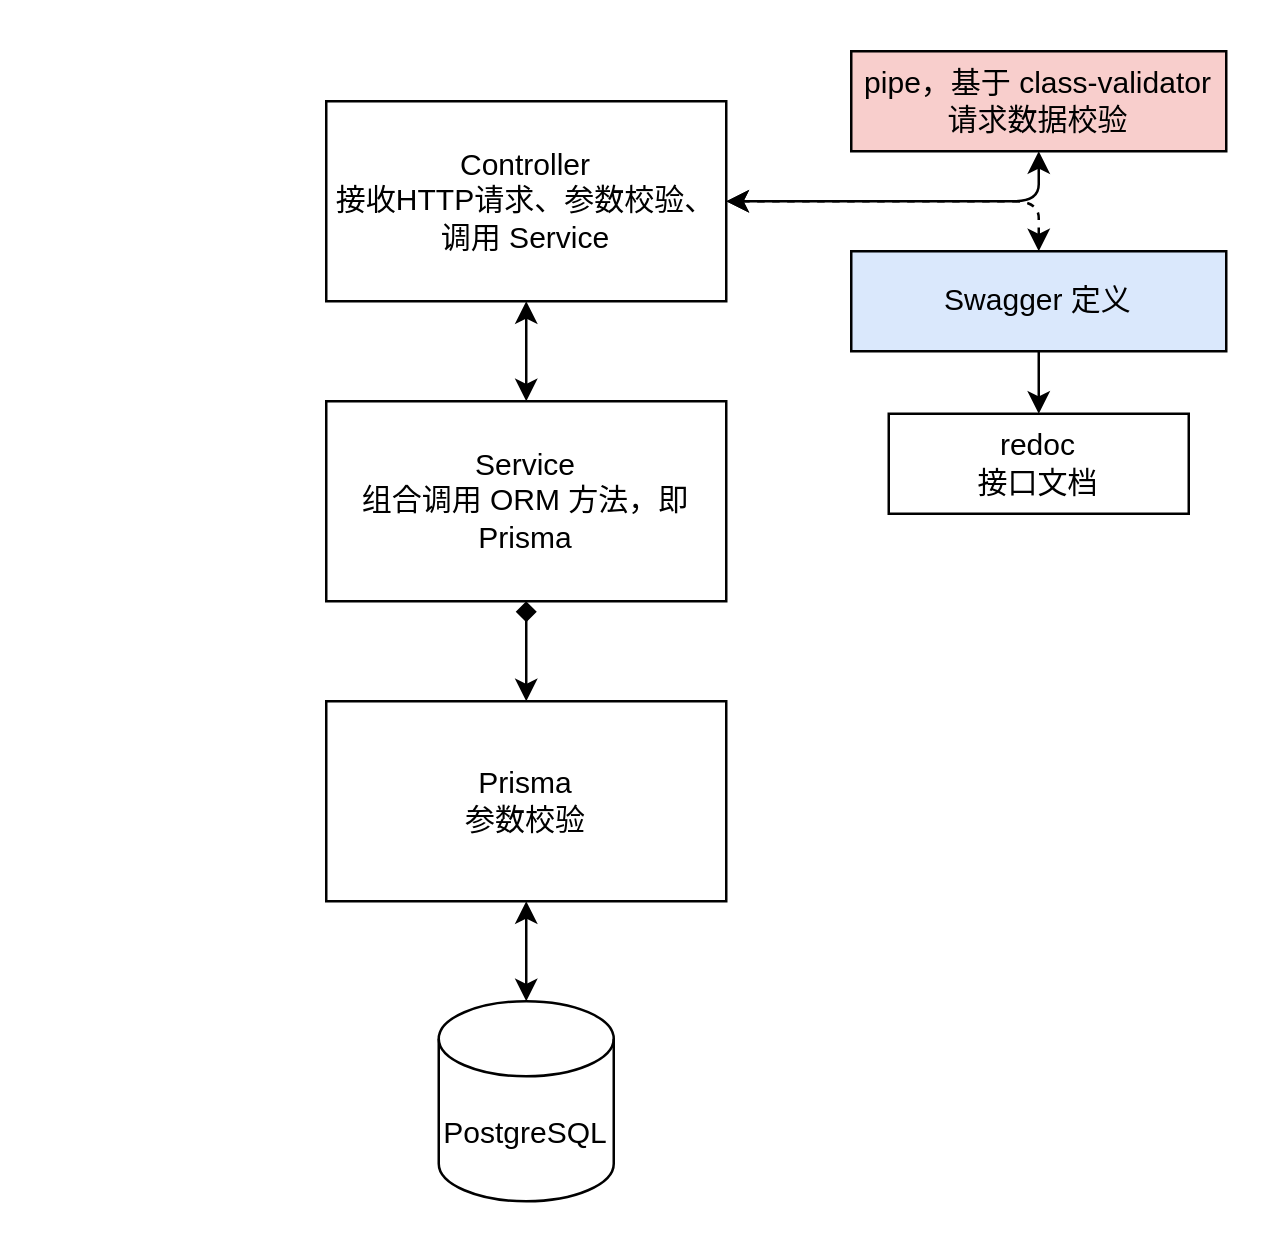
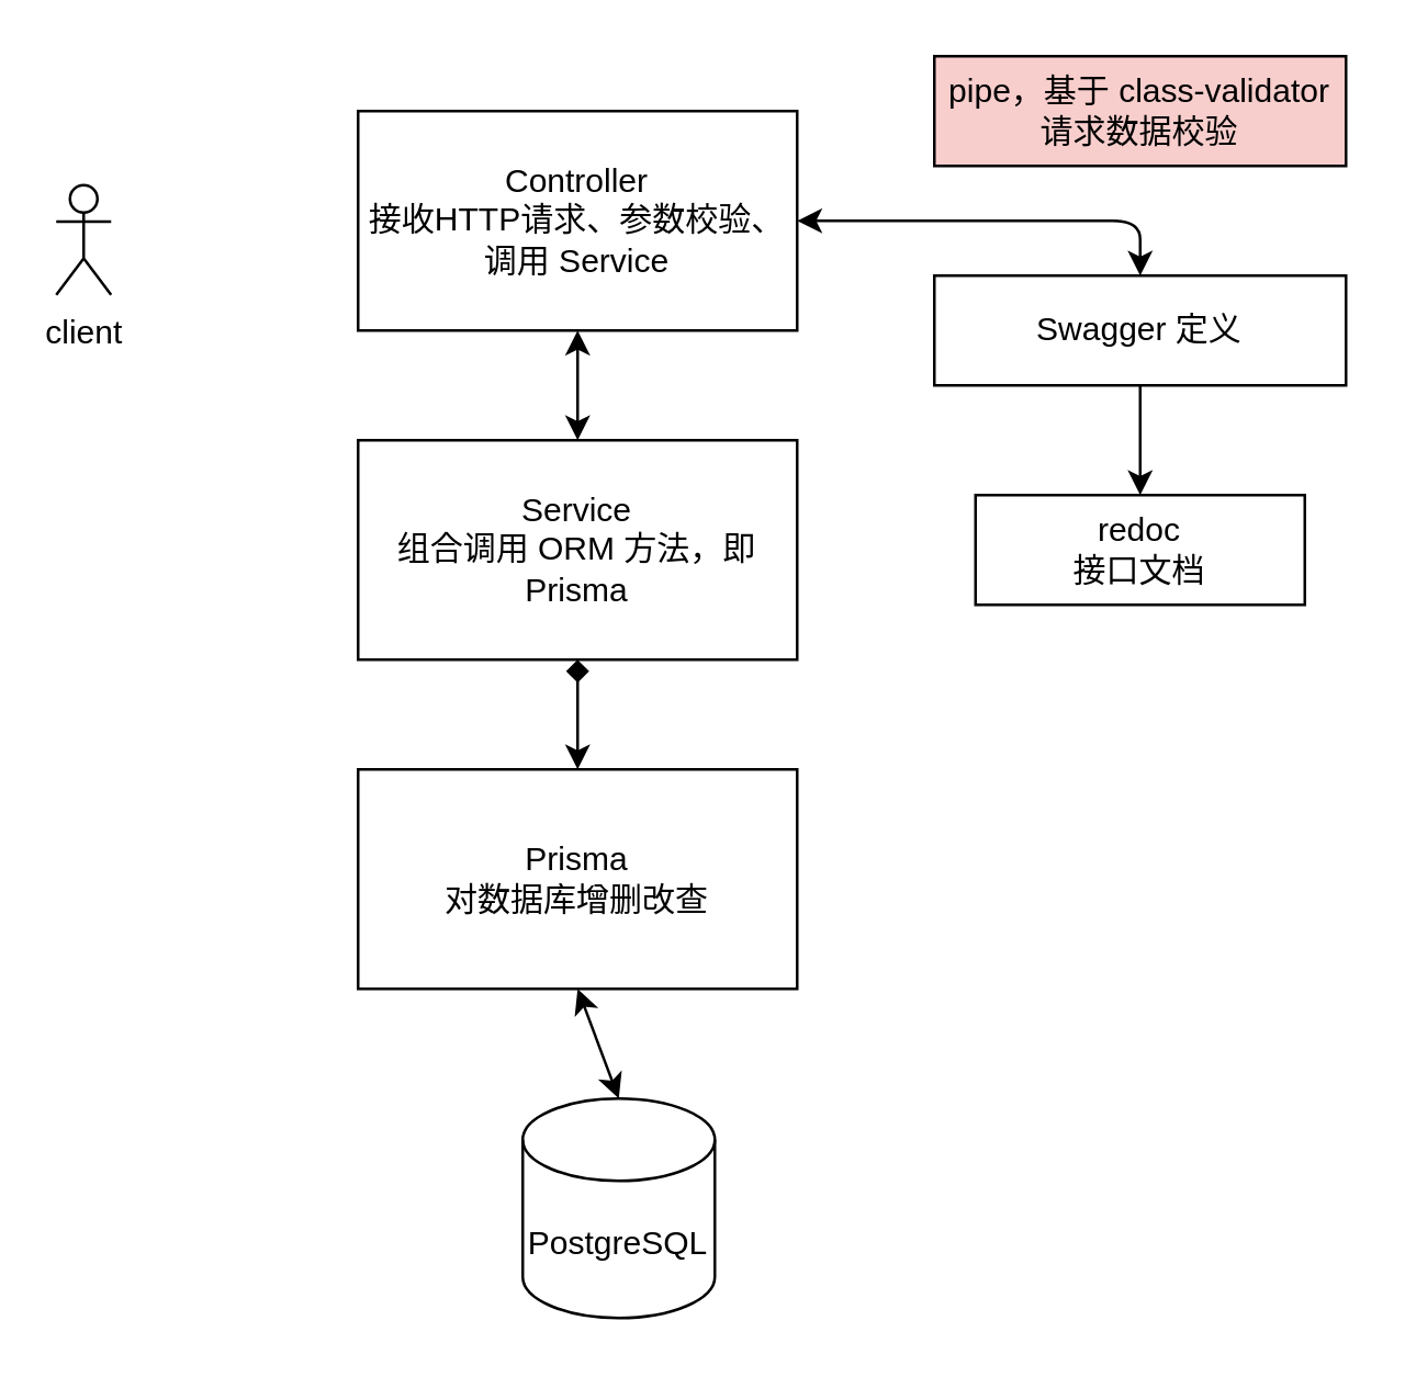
  <mxCell id="0" />
  <mxCell id="1" parent="0" />
  <mxCell id="2" value="Controller&lt;br&gt;接收HTTP请求、参数校验、调用 Service" style="rounded=0;whiteSpace=wrap;html=1;" parent="1" vertex="1"><mxGeometry x="130" y="40" width="160" height="80" as="geometry" /></mxCell>
  <mxCell id="3" value="Service&lt;br&gt;组合调用 ORM 方法，即 Prisma" style="rounded=0;whiteSpace=wrap;html=1;" parent="1" vertex="1"><mxGeometry x="130" y="160" width="160" height="80" as="geometry" /></mxCell>
- <mxCell id="4" value="Prisma&lt;br&gt;参数校验" style="rounded=0;whiteSpace=wrap;html=1;" parent="1" vertex="1"><mxGeometry x="130" y="280" width="160" height="80" as="geometry" /></mxCell>
+ <mxCell id="4" value="Prisma&lt;br&gt;对数据库增删改查" style="rounded=0;whiteSpace=wrap;html=1;" parent="1" vertex="1"><mxGeometry x="130" y="280" width="160" height="80" as="geometry" /></mxCell>
  <mxCell id="5" value="pipe，基于 class-validator&lt;br&gt;请求数据校验" style="rounded=0;whiteSpace=wrap;html=1;fillColor=#f8cecc;" parent="1" vertex="1"><mxGeometry x="340" y="20" width="150" height="40" as="geometry" /></mxCell>
- <mxCell id="6" value="Swagger 定义" style="rounded=0;whiteSpace=wrap;html=1;fillColor=#dae8fc;" parent="1" vertex="1"><mxGeometry x="340" y="100" width="150" height="40" as="geometry" /></mxCell>
- <mxCell id="7" value="PostgreSQL" style="shape=cylinder3;whiteSpace=wrap;html=1;boundedLbl=1;backgroundOutline=1;size=15;" parent="1" vertex="1"><mxGeometry x="175" y="400" width="70" height="80" as="geometry" /></mxCell>
+ <mxCell id="6" value="Swagger 定义" style="rounded=0;whiteSpace=wrap;html=1;" parent="1" vertex="1"><mxGeometry x="340" y="100" width="150" height="40" as="geometry" /></mxCell>
+ <mxCell id="7" value="PostgreSQL" style="shape=cylinder3;whiteSpace=wrap;html=1;boundedLbl=1;backgroundOutline=1;size=15;" parent="1" vertex="1"><mxGeometry x="190" y="400" width="70" height="80" as="geometry" /></mxCell>
  <mxCell id="8" value="" style="endArrow=classic;startArrow=classic;html=1;exitX=0.5;exitY=0;exitDx=0;exitDy=0;exitPerimeter=0;entryX=0.5;entryY=1;entryDx=0;entryDy=0;" parent="1" source="7" target="4" edge="1"><mxGeometry width="50" height="50" relative="1" as="geometry"><mxPoint x="280" y="380" as="sourcePoint" /><mxPoint x="330" y="330" as="targetPoint" /></mxGeometry></mxCell>
  <mxCell id="9" value="" style="endArrow=diamond;startArrow=classic;html=1;exitX=0.5;exitY=0;exitDx=0;exitDy=0;entryX=0.5;entryY=1;entryDx=0;entryDy=0;" parent="1" source="4" target="3" edge="1"><mxGeometry width="50" height="50" relative="1" as="geometry"><mxPoint x="220" y="410" as="sourcePoint" /><mxPoint x="220" y="370" as="targetPoint" /></mxGeometry></mxCell>
  <mxCell id="10" value="" style="endArrow=classic;startArrow=classic;html=1;entryX=0.5;entryY=1;entryDx=0;entryDy=0;" parent="1" target="2" edge="1"><mxGeometry width="50" height="50" relative="1" as="geometry"><mxPoint x="210" y="160" as="sourcePoint" /><mxPoint x="230" y="380" as="targetPoint" /></mxGeometry></mxCell>
- <mxCell id="11" value="redoc&lt;br&gt;接口文档" style="rounded=0;whiteSpace=wrap;html=1;" parent="1" vertex="1"><mxGeometry x="355" y="165" width="120" height="40" as="geometry" /></mxCell>
- <mxCell id="12" value="" style="endArrow=classic;startArrow=classic;html=1;exitX=0.5;exitY=1;exitDx=0;exitDy=0;entryX=1;entryY=0.5;entryDx=0;entryDy=0;" parent="1" source="5" target="2" edge="1"><mxGeometry width="50" height="50" relative="1" as="geometry"><mxPoint x="240" y="430" as="sourcePoint" /><mxPoint x="240" y="390" as="targetPoint" /><Array as="points"><mxPoint x="415" y="80" /></Array></mxGeometry></mxCell>
- <mxCell id="13" value="" style="endArrow=classic;startArrow=classic;html=1;exitX=1;exitY=0.5;exitDx=0;exitDy=0;entryX=0.5;entryY=0;entryDx=0;entryDy=0;dashed=1;" parent="1" source="2" target="6" edge="1"><mxGeometry width="50" height="50" relative="1" as="geometry"><mxPoint x="250" y="440" as="sourcePoint" /><mxPoint x="250" y="400" as="targetPoint" /><Array as="points"><mxPoint x="415" y="80" /></Array></mxGeometry></mxCell>
+ <mxCell id="11" value="redoc&lt;br&gt;接口文档" style="rounded=0;whiteSpace=wrap;html=1;" parent="1" vertex="1"><mxGeometry x="355" y="180" width="120" height="40" as="geometry" /></mxCell>
+ <mxCell id="13" value="" style="endArrow=classic;startArrow=classic;html=1;exitX=1;exitY=0.5;exitDx=0;exitDy=0;entryX=0.5;entryY=0;entryDx=0;entryDy=0;" parent="1" source="2" target="6" edge="1"><mxGeometry width="50" height="50" relative="1" as="geometry"><mxPoint x="250" y="440" as="sourcePoint" /><mxPoint x="250" y="400" as="targetPoint" /><Array as="points"><mxPoint x="415" y="80" /></Array></mxGeometry></mxCell>
  <mxCell id="14" value="" style="endArrow=classic;html=1;exitX=0.5;exitY=1;exitDx=0;exitDy=0;" parent="1" source="6" target="11" edge="1"><mxGeometry width="50" height="50" relative="1" as="geometry"><mxPoint x="450" y="320" as="sourcePoint" /><mxPoint x="500" y="270" as="targetPoint" /></mxGeometry></mxCell>
+ <mxCell id="15" value="client" style="shape=umlActor;verticalLabelPosition=bottom;verticalAlign=top;html=1;outlineConnect=0;" parent="1" vertex="1"><mxGeometry x="20" y="67" width="20" height="40" as="geometry" /></mxCell>
